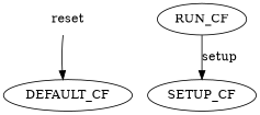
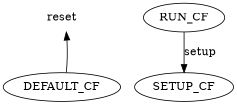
  digraph {
    node [shape=ellipse]
    reset [shape=plaintext]
    DEFAULT_CF
    RUN_CF
    SETUP_CF
-   reset -> DEFAULT_CF
+   DEFAULT_CF -> reset
    RUN_CF -> SETUP_CF [label=setup]
  }
